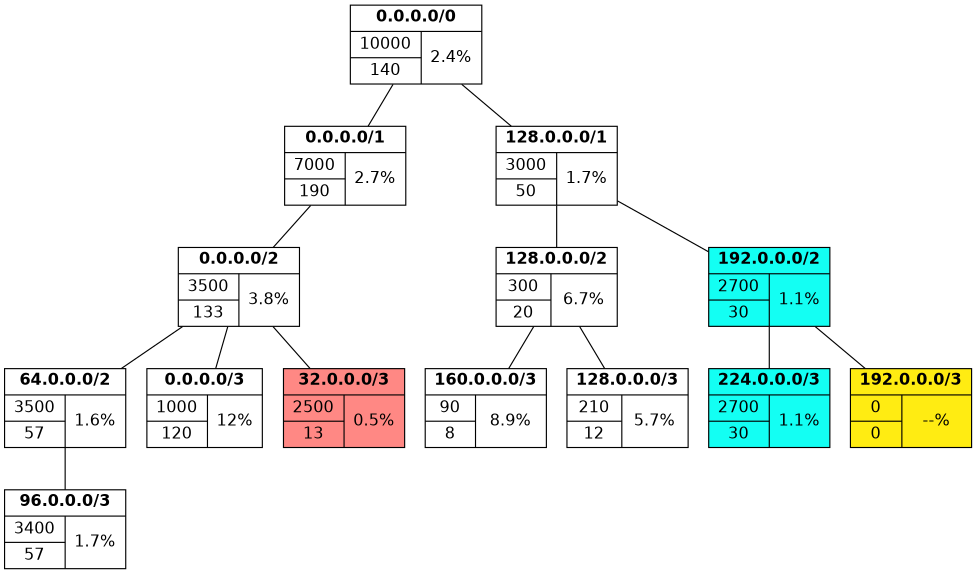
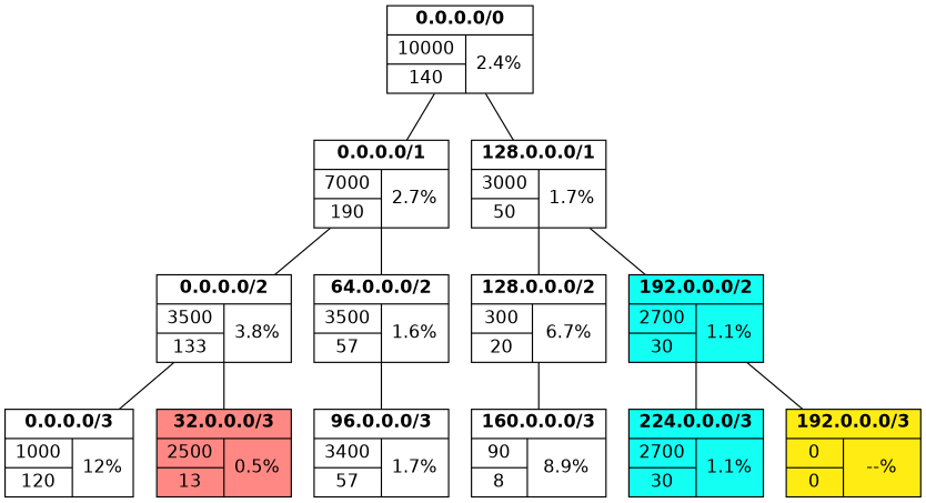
  graph {
    fontname="DejaVu Sans"
    rankdir=TB
    splines=false
    node [fontname="DejaVu Sans" shape=record]
    edge [fontname="DejaVu Sans"]
    n1 [label=<{<B>0.0.0.0/0</B>|{{10000|140}|{2.4%}}}>]
    n2 [label=<{<B>0.0.0.0/1</B>|{{7000|190}|{2.7%}}}>]
    n3 [label=<{<B>128.0.0.0/1</B>|{{3000|50}|{1.7%}}}>]
    n4 [label=<{<B>0.0.0.0/2</B>|{{3500|133}|{3.8%}}}>]
    n5 [label=<{<B>64.0.0.0/2</B>|{{3500|57}|{1.6%}}}>]
    n6 [label=<{<B>128.0.0.0/2</B>|{{300|20}|{6.7%}}}>]
    n7 [fillcolor="#00fff2ec" label=<{<B>192.0.0.0/2</B>|{{2700|30}|{1.1%}}}> style=filled]
    n8 [label=<{<B>160.0.0.0/3</B>|{{90|8}|{8.9%}}}>]
-   n9 [label=<{<B>128.0.0.0/3</B>|{{210|12}|{5.7%}}}>]
    n10 [label=<{<B>0.0.0.0/3</B>|{{1000|120}|{12%}}}>]
    n11 [fillcolor="#FF8884" label=<{<B>32.0.0.0/3</B>|{{2500|13}|{0.5%}}}> style=filled]
    n12 [label=<{<B>96.0.0.0/3</B>|{{3400|57}|{1.7%}}}>]
    n13 [fillcolor="#00fff2ec" label=<{<B>224.0.0.0/3</B>|{{2700|30}|{1.1%}}}> style=filled]
    n14 [fillcolor="#ffea00ed" label=<{<B>192.0.0.0/3</B>|{{0|0}|{--%}}}> style=filled]
    n1 -- n2
    n1 -- n3
    n2 -- n4
-   n4 -- n5
+   n2 -- n5
    n3 -- n6
    n3 -- n7
    n4 -- n10
    n4 -- n11
    n5 -- n12
    n6 -- n8
-   n6 -- n9
    n7 -- n13
    n7 -- n14
  }
